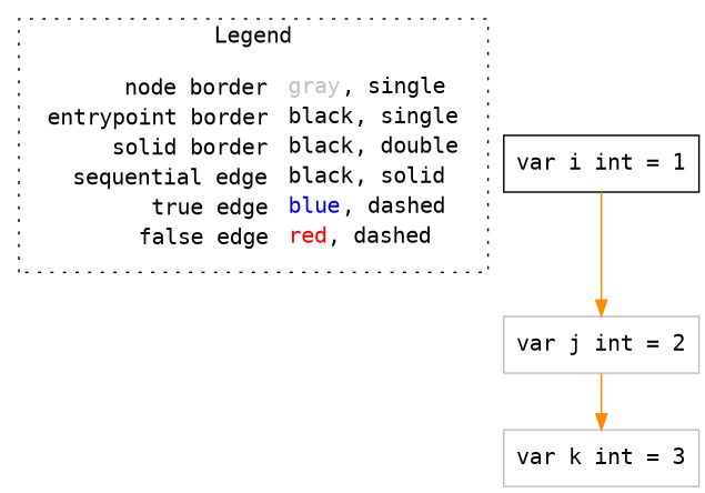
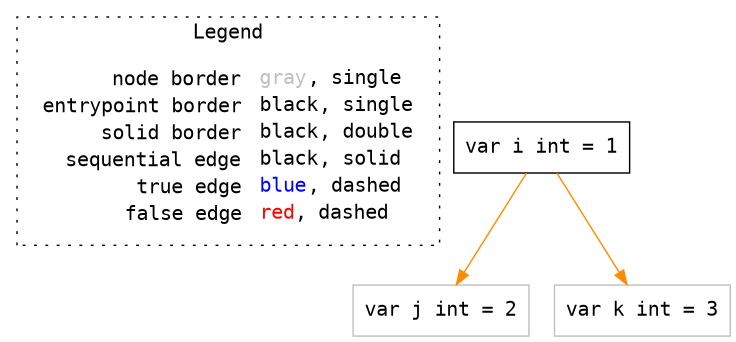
  digraph {
    fontname="DejaVu Sans Mono"
    node [fontname="DejaVu Sans Mono" shape=rect color=gray]
    edge [color=darkorange fontname="DejaVu Sans Mono"]
    n1 [label=<<table border="0" cellpadding="2" cellspacing="0" cellborder="0"><tr><td align="right">node border&nbsp;</td><td align="left"><font color="gray">gray</font>, single</td></tr><tr><td align="right">entrypoint border&nbsp;</td><td align="left"><font color="black">black</font>, single</td></tr><tr><td align="right">solid border&nbsp;</td><td align="left"><font color="black">black</font>, double</td></tr><tr><td align="right">sequential edge&nbsp;</td><td align="left"><font color="black">black</font>, solid</td></tr><tr><td align="right">true edge&nbsp;</td><td align="left"><font color="blue">blue</font>, dashed</td></tr><tr><td align="right">false edge&nbsp;</td><td align="left"><font color="red">red</font>, dashed</td></tr></table>> shape=plaintext color=""]
    n2 [color=black label=<var i int = 1>]
    n3 [label=<var j int = 2>]
    n4 [label=<var k int = 3>]
    subgraph cluster_1 {
      label=Legend
      style=dotted
      n1
    }
    n2 -> n3
-   n3 -> n4
+   n2 -> n4
  }
